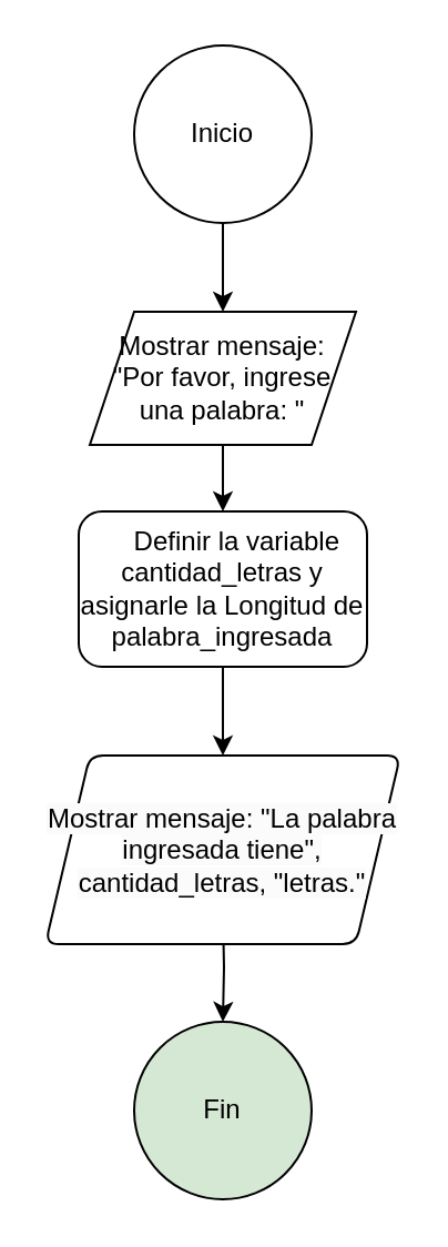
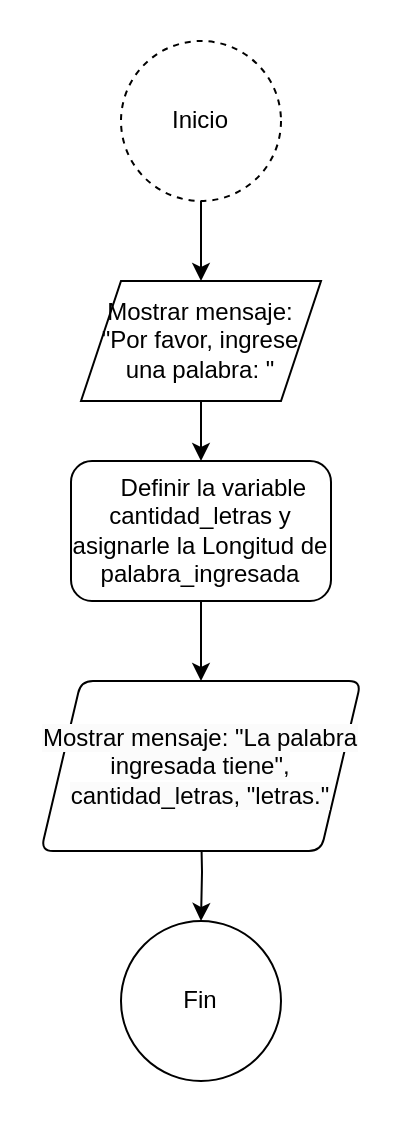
  <mxCell id="0" />
  <mxCell id="1" parent="0" />
  <mxCell id="2" value="" style="edgeStyle=orthogonalEdgeStyle;rounded=0;orthogonalLoop=1;jettySize=auto;html=1;" edge="1" parent="1" source="3" target="5"><mxGeometry relative="1" as="geometry" /></mxCell>
- <mxCell id="3" value="Inicio" style="ellipse;whiteSpace=wrap;html=1;aspect=fixed;" vertex="1" parent="1"><mxGeometry x="60" y="20" width="80" height="80" as="geometry" /></mxCell>
+ <mxCell id="3" value="Inicio" style="ellipse;whiteSpace=wrap;html=1;aspect=fixed;dashed=1;" vertex="1" parent="1"><mxGeometry x="60" y="20" width="80" height="80" as="geometry" /></mxCell>
  <mxCell id="4" value="" style="edgeStyle=orthogonalEdgeStyle;rounded=0;orthogonalLoop=1;jettySize=auto;html=1;" edge="1" parent="1" source="5" target="7"><mxGeometry relative="1" as="geometry" /></mxCell>
  <mxCell id="5" value="Mostrar mensaje: &quot;Por favor, ingrese una palabra: &quot;" style="shape=parallelogram;perimeter=parallelogramPerimeter;whiteSpace=wrap;html=1;fixedSize=1;" vertex="1" parent="1"><mxGeometry x="40" y="140" width="120" height="60" as="geometry" /></mxCell>
  <mxCell id="6" value="" style="edgeStyle=orthogonalEdgeStyle;rounded=0;orthogonalLoop=1;jettySize=auto;html=1;" edge="1" parent="1" source="7" target="10"><mxGeometry relative="1" as="geometry" /></mxCell>
  <mxCell id="7" value="&lt;div&gt;&amp;nbsp; &amp;nbsp; Definir la variable cantidad_letras y asignarle la Longitud de palabra_ingresada&lt;/div&gt;" style="rounded=1;whiteSpace=wrap;html=1;" vertex="1" parent="1"><mxGeometry x="35" y="230" width="130" height="70" as="geometry" /></mxCell>
  <mxCell id="8" value="" style="edgeStyle=orthogonalEdgeStyle;rounded=0;orthogonalLoop=1;jettySize=auto;html=1;" edge="1" parent="1" target="9"><mxGeometry relative="1" as="geometry"><mxPoint x="100" y="410" as="sourcePoint" /></mxGeometry></mxCell>
- <mxCell id="9" value="Fin" style="ellipse;whiteSpace=wrap;html=1;rounded=1;fillColor=#d5e8d4;" vertex="1" parent="1"><mxGeometry x="60" y="460" width="80" height="80" as="geometry" /></mxCell>
+ <mxCell id="9" value="Fin" style="ellipse;whiteSpace=wrap;html=1;rounded=1;" vertex="1" parent="1"><mxGeometry x="60" y="460" width="80" height="80" as="geometry" /></mxCell>
  <mxCell id="10" value="&lt;span style=&quot;color: rgb(0, 0, 0); font-family: Helvetica; font-size: 12px; font-style: normal; font-variant-ligatures: normal; font-variant-caps: normal; font-weight: 400; letter-spacing: normal; orphans: 2; text-align: center; text-indent: 0px; text-transform: none; widows: 2; word-spacing: 0px; -webkit-text-stroke-width: 0px; white-space: normal; background-color: rgb(251, 251, 251); text-decoration-thickness: initial; text-decoration-style: initial; text-decoration-color: initial; display: inline !important; float: none;&quot;&gt;Mostrar mensaje: &quot;La palabra ingresada tiene&quot;, cantidad_letras, &quot;letras.&quot;&lt;/span&gt;" style="shape=parallelogram;perimeter=parallelogramPerimeter;whiteSpace=wrap;html=1;fixedSize=1;rounded=1;arcSize=12;" vertex="1" parent="1"><mxGeometry x="20" y="340" width="160" height="85" as="geometry" /></mxCell>
